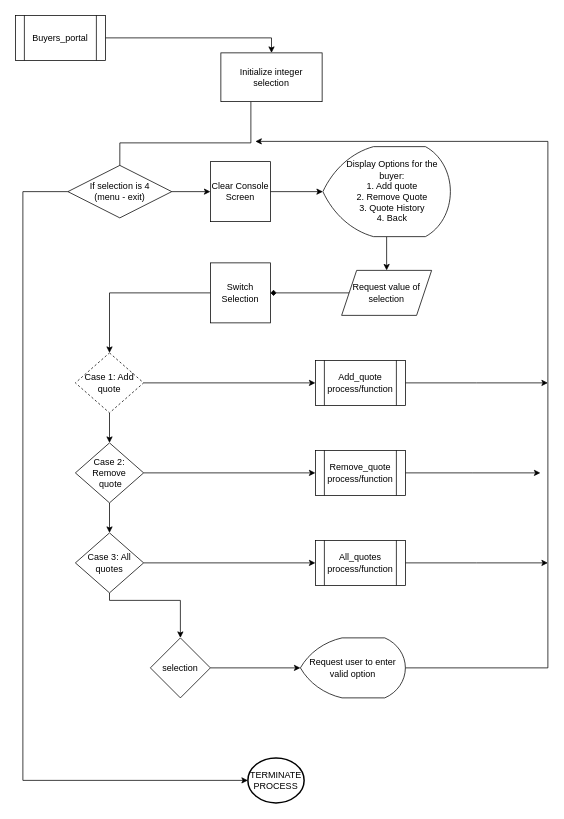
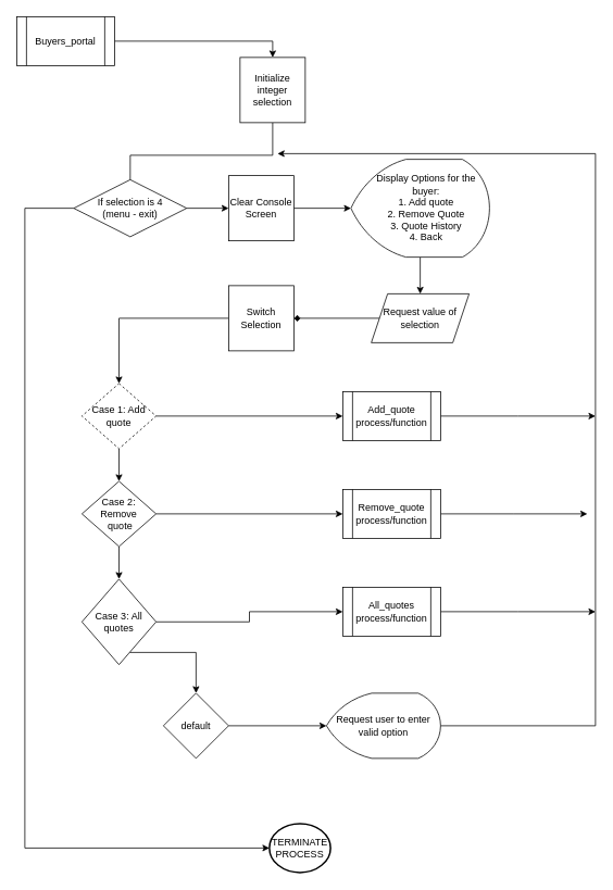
  <mxCell id="0" />
  <mxCell id="1" parent="0" />
  <mxCell id="2" style="edgeStyle=orthogonalEdgeStyle;rounded=0;orthogonalLoop=1;jettySize=auto;html=1;entryX=0.5;entryY=0;entryDx=0;entryDy=0;" edge="1" parent="1" source="3" target="8"><mxGeometry relative="1" as="geometry" /></mxCell>
  <mxCell id="3" value="Buyers_portal" style="shape=process;whiteSpace=wrap;html=1;backgroundOutline=1;" vertex="1" parent="1"><mxGeometry x="20" y="20" width="120" height="60" as="geometry" /></mxCell>
  <mxCell id="4" style="edgeStyle=orthogonalEdgeStyle;rounded=0;orthogonalLoop=1;jettySize=auto;html=1;" edge="1" parent="1" source="6" target="12"><mxGeometry relative="1" as="geometry" /></mxCell>
  <mxCell id="5" style="edgeStyle=orthogonalEdgeStyle;rounded=0;orthogonalLoop=1;jettySize=auto;html=1;entryX=0;entryY=0.5;entryDx=0;entryDy=0;entryPerimeter=0;labelBackgroundColor=none;" edge="1" parent="1" source="6" target="36"><mxGeometry relative="1" as="geometry"><Array as="points"><mxPoint x="30" y="255" /><mxPoint x="30" y="1040" /></Array></mxGeometry></mxCell>
  <mxCell id="6" value="If selection is 4 (menu - exit)" style="rhombus;whiteSpace=wrap;html=1;spacingLeft=15;spacingRight=15;" vertex="1" parent="1"><mxGeometry x="90" y="220" width="138.5" height="70" as="geometry" /></mxCell>
  <mxCell id="7" style="edgeStyle=orthogonalEdgeStyle;rounded=0;orthogonalLoop=1;jettySize=auto;html=1;entryX=0.5;entryY=0;entryDx=0;entryDy=0;endArrow=none;" edge="1" parent="1" source="8" target="6"><mxGeometry relative="1" as="geometry"><Array as="points"><mxPoint x="334" y="190" /><mxPoint x="159" y="190" /></Array></mxGeometry></mxCell>
- <mxCell id="8" value="Initialize integer selection" style="whiteSpace=wrap;html=1;aspect=fixed;" vertex="1" parent="1"><mxGeometry x="294" y="70" width="135" height="65" as="geometry" /></mxCell>
+ <mxCell id="8" value="Initialize integer selection" style="whiteSpace=wrap;html=1;aspect=fixed;" vertex="1" parent="1"><mxGeometry x="294" y="70" width="80" height="80" as="geometry" /></mxCell>
  <mxCell id="9" value="" style="edgeStyle=orthogonalEdgeStyle;rounded=0;orthogonalLoop=1;jettySize=auto;html=1;labelBackgroundColor=none;" edge="1" parent="1" source="10" target="14"><mxGeometry relative="1" as="geometry" /></mxCell>
  <mxCell id="10" value="Display Options for the buyer:&lt;br&gt;1. Add quote&lt;br&gt;2. Remove Quote&lt;br&gt;3. Quote History&lt;br&gt;4. Back" style="strokeWidth=1;html=1;shape=mxgraph.flowchart.display;whiteSpace=wrap;spacingLeft=15;" vertex="1" parent="1"><mxGeometry x="430" y="195" width="170" height="120" as="geometry" /></mxCell>
  <mxCell id="11" style="edgeStyle=orthogonalEdgeStyle;rounded=0;orthogonalLoop=1;jettySize=auto;html=1;entryX=0;entryY=0.5;entryDx=0;entryDy=0;entryPerimeter=0;labelBackgroundColor=none;" edge="1" parent="1" source="12" target="10"><mxGeometry relative="1" as="geometry" /></mxCell>
  <mxCell id="12" value="Clear Console Screen" style="whiteSpace=wrap;html=1;aspect=fixed;strokeWidth=1;" vertex="1" parent="1"><mxGeometry x="280" y="215" width="80" height="80" as="geometry" /></mxCell>
  <mxCell id="13" style="edgeStyle=orthogonalEdgeStyle;rounded=0;orthogonalLoop=1;jettySize=auto;html=1;exitX=0;exitY=0.5;exitDx=0;exitDy=0;entryX=1;entryY=0.5;entryDx=0;entryDy=0;labelBackgroundColor=none;endArrow=diamond;" edge="1" parent="1" source="14" target="16"><mxGeometry relative="1" as="geometry" /></mxCell>
  <mxCell id="14" value="Request value of selection" style="shape=parallelogram;perimeter=parallelogramPerimeter;whiteSpace=wrap;html=1;strokeWidth=1;size=0.167;" vertex="1" parent="1"><mxGeometry x="455" y="360" width="120" height="60" as="geometry" /></mxCell>
  <mxCell id="15" style="edgeStyle=orthogonalEdgeStyle;rounded=0;orthogonalLoop=1;jettySize=auto;html=1;entryX=0.5;entryY=0;entryDx=0;entryDy=0;labelBackgroundColor=none;" edge="1" parent="1" source="16" target="19"><mxGeometry relative="1" as="geometry" /></mxCell>
  <mxCell id="16" value="Switch Selection" style="whiteSpace=wrap;html=1;aspect=fixed;strokeWidth=1;" vertex="1" parent="1"><mxGeometry x="280" y="350" width="80" height="80" as="geometry" /></mxCell>
  <mxCell id="17" style="edgeStyle=orthogonalEdgeStyle;rounded=0;orthogonalLoop=1;jettySize=auto;html=1;labelBackgroundColor=none;" edge="1" parent="1" source="19" target="27"><mxGeometry relative="1" as="geometry" /></mxCell>
  <mxCell id="18" value="" style="edgeStyle=orthogonalEdgeStyle;rounded=0;orthogonalLoop=1;jettySize=auto;html=1;labelBackgroundColor=none;" edge="1" parent="1" source="19" target="22"><mxGeometry relative="1" as="geometry" /></mxCell>
  <mxCell id="19" value="Case 1: Add quote" style="rhombus;whiteSpace=wrap;html=1;strokeWidth=1;dashed=1;" vertex="1" parent="1"><mxGeometry x="100" y="470" width="91" height="80" as="geometry" /></mxCell>
  <mxCell id="20" style="edgeStyle=orthogonalEdgeStyle;rounded=0;orthogonalLoop=1;jettySize=auto;html=1;entryX=0;entryY=0.5;entryDx=0;entryDy=0;labelBackgroundColor=none;" edge="1" parent="1" source="22" target="29"><mxGeometry relative="1" as="geometry" /></mxCell>
  <mxCell id="21" value="" style="edgeStyle=orthogonalEdgeStyle;rounded=0;orthogonalLoop=1;jettySize=auto;html=1;labelBackgroundColor=none;" edge="1" parent="1" source="22" target="25"><mxGeometry relative="1" as="geometry" /></mxCell>
  <mxCell id="22" value="Case 2: Remove&lt;br&gt;&amp;nbsp;quote" style="rhombus;whiteSpace=wrap;html=1;strokeWidth=1;" vertex="1" parent="1"><mxGeometry x="100" y="590" width="91" height="80" as="geometry" /></mxCell>
  <mxCell id="23" style="edgeStyle=orthogonalEdgeStyle;rounded=0;orthogonalLoop=1;jettySize=auto;html=1;entryX=0;entryY=0.5;entryDx=0;entryDy=0;labelBackgroundColor=none;" edge="1" parent="1" source="25" target="31"><mxGeometry relative="1" as="geometry" /></mxCell>
  <mxCell id="24" style="edgeStyle=orthogonalEdgeStyle;rounded=0;orthogonalLoop=1;jettySize=auto;html=1;entryX=0.5;entryY=0;entryDx=0;entryDy=0;labelBackgroundColor=none;" edge="1" parent="1" source="25" target="33"><mxGeometry relative="1" as="geometry"><Array as="points"><mxPoint x="145" y="800" /><mxPoint x="240" y="800" /></Array></mxGeometry></mxCell>
- <mxCell id="25" value="Case 3: All quotes" style="rhombus;whiteSpace=wrap;html=1;strokeWidth=1;" vertex="1" parent="1"><mxGeometry x="100" y="710" width="91" height="80" as="geometry" /></mxCell>
+ <mxCell id="25" value="Case 3: All quotes" style="rhombus;whiteSpace=wrap;html=1;strokeWidth=1;" vertex="1" parent="1"><mxGeometry x="100" y="710" width="91" height="105" as="geometry" /></mxCell>
  <mxCell id="26" style="edgeStyle=orthogonalEdgeStyle;rounded=0;orthogonalLoop=1;jettySize=auto;html=1;labelBackgroundColor=none;" edge="1" parent="1" source="27"><mxGeometry relative="1" as="geometry"><mxPoint x="730" y="510" as="targetPoint" /></mxGeometry></mxCell>
  <mxCell id="27" value="Add_quote process/function" style="shape=process;whiteSpace=wrap;html=1;backgroundOutline=1;strokeWidth=1;" vertex="1" parent="1"><mxGeometry x="420" y="480" width="120" height="60" as="geometry" /></mxCell>
  <mxCell id="28" style="edgeStyle=orthogonalEdgeStyle;rounded=0;orthogonalLoop=1;jettySize=auto;html=1;labelBackgroundColor=none;" edge="1" parent="1" source="29"><mxGeometry relative="1" as="geometry"><mxPoint x="720" y="630" as="targetPoint" /></mxGeometry></mxCell>
  <mxCell id="29" value="Remove_quote process/function" style="shape=process;whiteSpace=wrap;html=1;backgroundOutline=1;strokeWidth=1;" vertex="1" parent="1"><mxGeometry x="420" y="600" width="120" height="60" as="geometry" /></mxCell>
  <mxCell id="30" style="edgeStyle=orthogonalEdgeStyle;rounded=0;orthogonalLoop=1;jettySize=auto;html=1;labelBackgroundColor=none;" edge="1" parent="1" source="31"><mxGeometry relative="1" as="geometry"><mxPoint x="730" y="750" as="targetPoint" /></mxGeometry></mxCell>
  <mxCell id="31" value="All_quotes&lt;br&gt;process/function" style="shape=process;whiteSpace=wrap;html=1;backgroundOutline=1;strokeWidth=1;" vertex="1" parent="1"><mxGeometry x="420" y="720" width="120" height="60" as="geometry" /></mxCell>
  <mxCell id="32" value="" style="edgeStyle=orthogonalEdgeStyle;rounded=0;orthogonalLoop=1;jettySize=auto;html=1;labelBackgroundColor=none;entryX=0;entryY=0.5;entryDx=0;entryDy=0;entryPerimeter=0;" edge="1" parent="1" source="33" target="35"><mxGeometry relative="1" as="geometry"><mxPoint x="360" y="890" as="targetPoint" /></mxGeometry></mxCell>
- <mxCell id="33" value="selection" style="rhombus;whiteSpace=wrap;html=1;strokeWidth=1;" vertex="1" parent="1"><mxGeometry x="200" y="850" width="80" height="80" as="geometry" /></mxCell>
+ <mxCell id="33" value="default" style="rhombus;whiteSpace=wrap;html=1;strokeWidth=1;" vertex="1" parent="1"><mxGeometry x="200" y="850" width="80" height="80" as="geometry" /></mxCell>
  <mxCell id="34" style="edgeStyle=orthogonalEdgeStyle;rounded=0;orthogonalLoop=1;jettySize=auto;html=1;labelBackgroundColor=none;" edge="1" parent="1" source="35"><mxGeometry relative="1" as="geometry"><mxPoint x="340" y="188" as="targetPoint" /><Array as="points"><mxPoint x="730" y="890" /><mxPoint x="730" y="188" /></Array></mxGeometry></mxCell>
  <mxCell id="35" value="Request user to enter valid option" style="strokeWidth=1;html=1;shape=mxgraph.flowchart.display;whiteSpace=wrap;" vertex="1" parent="1"><mxGeometry x="400" y="850" width="140" height="80" as="geometry" /></mxCell>
  <mxCell id="36" value="TERMINATE PROCESS" style="strokeWidth=2;html=1;shape=mxgraph.flowchart.start_1;whiteSpace=wrap;" vertex="1" parent="1"><mxGeometry x="330" y="1010" width="75" height="60" as="geometry" /></mxCell>
